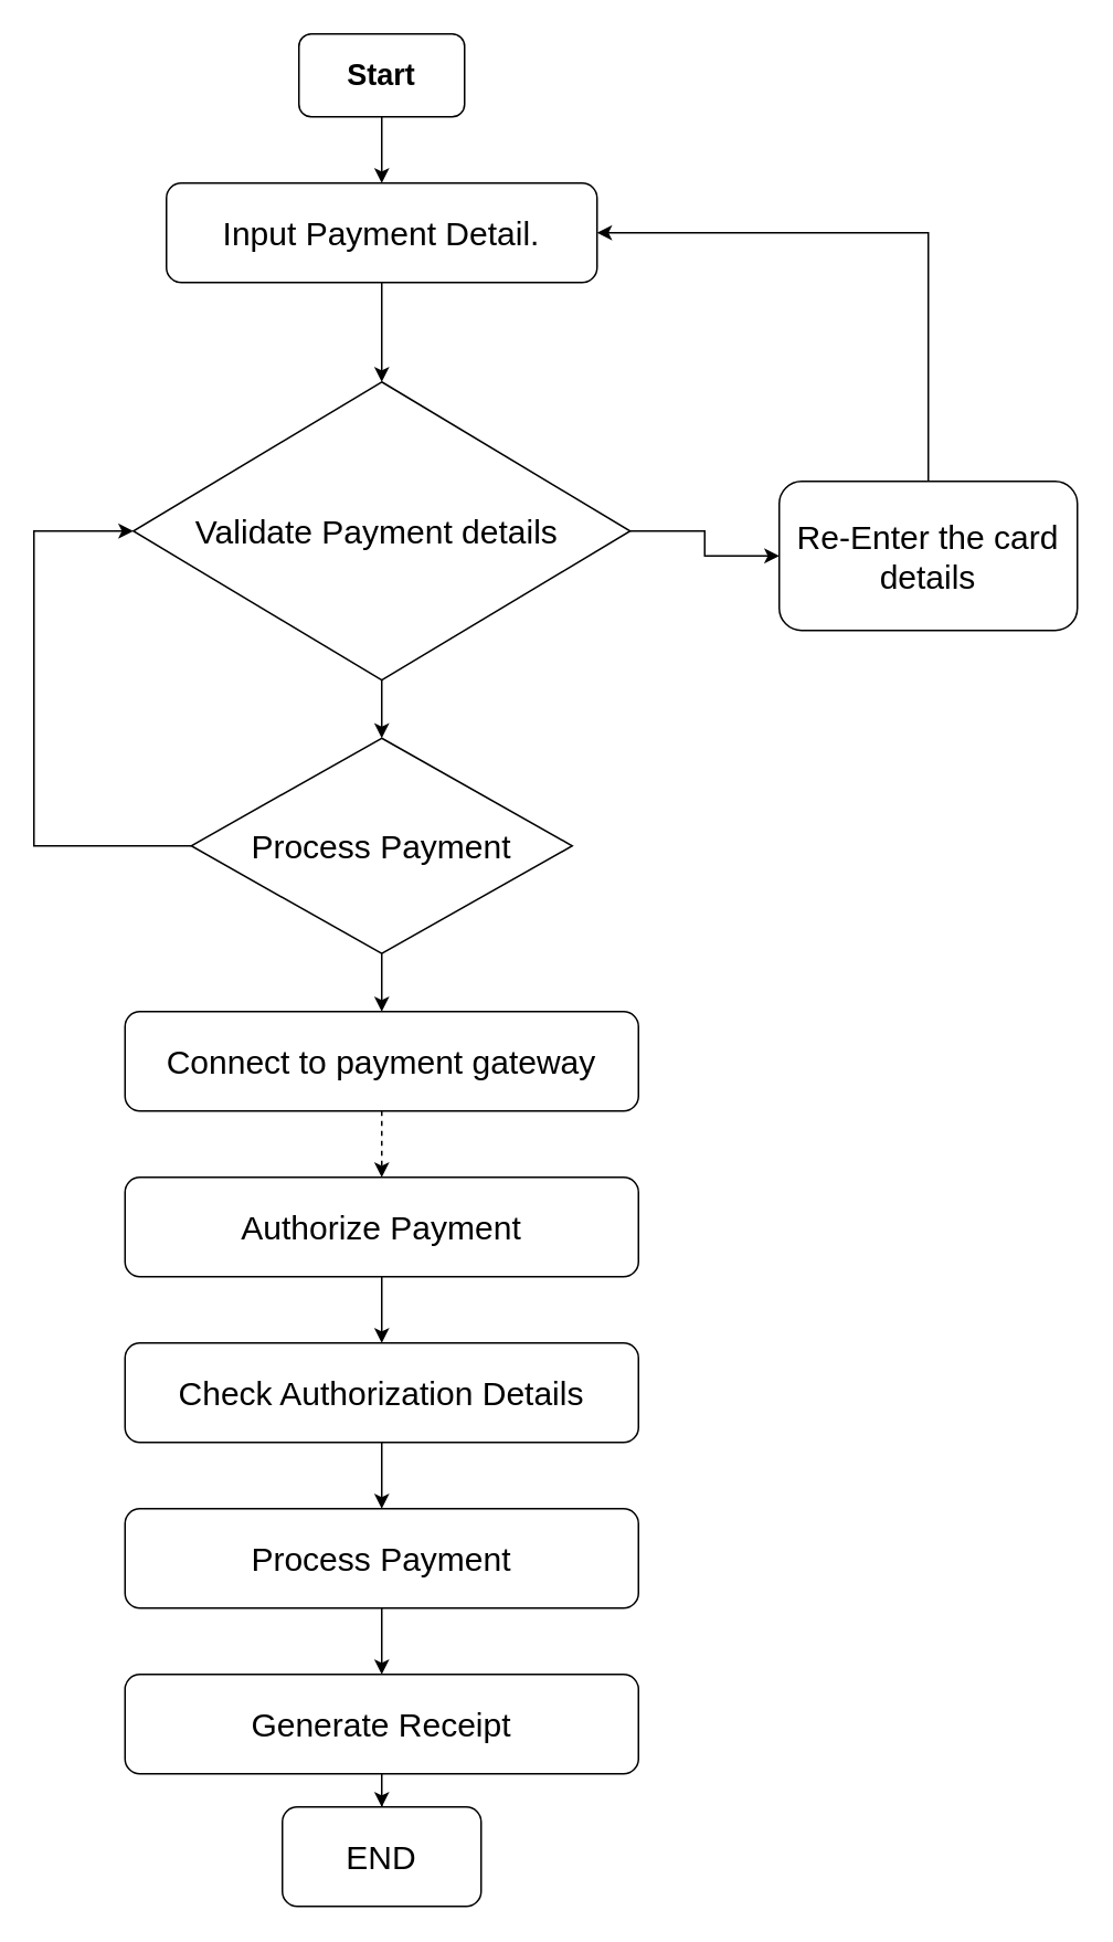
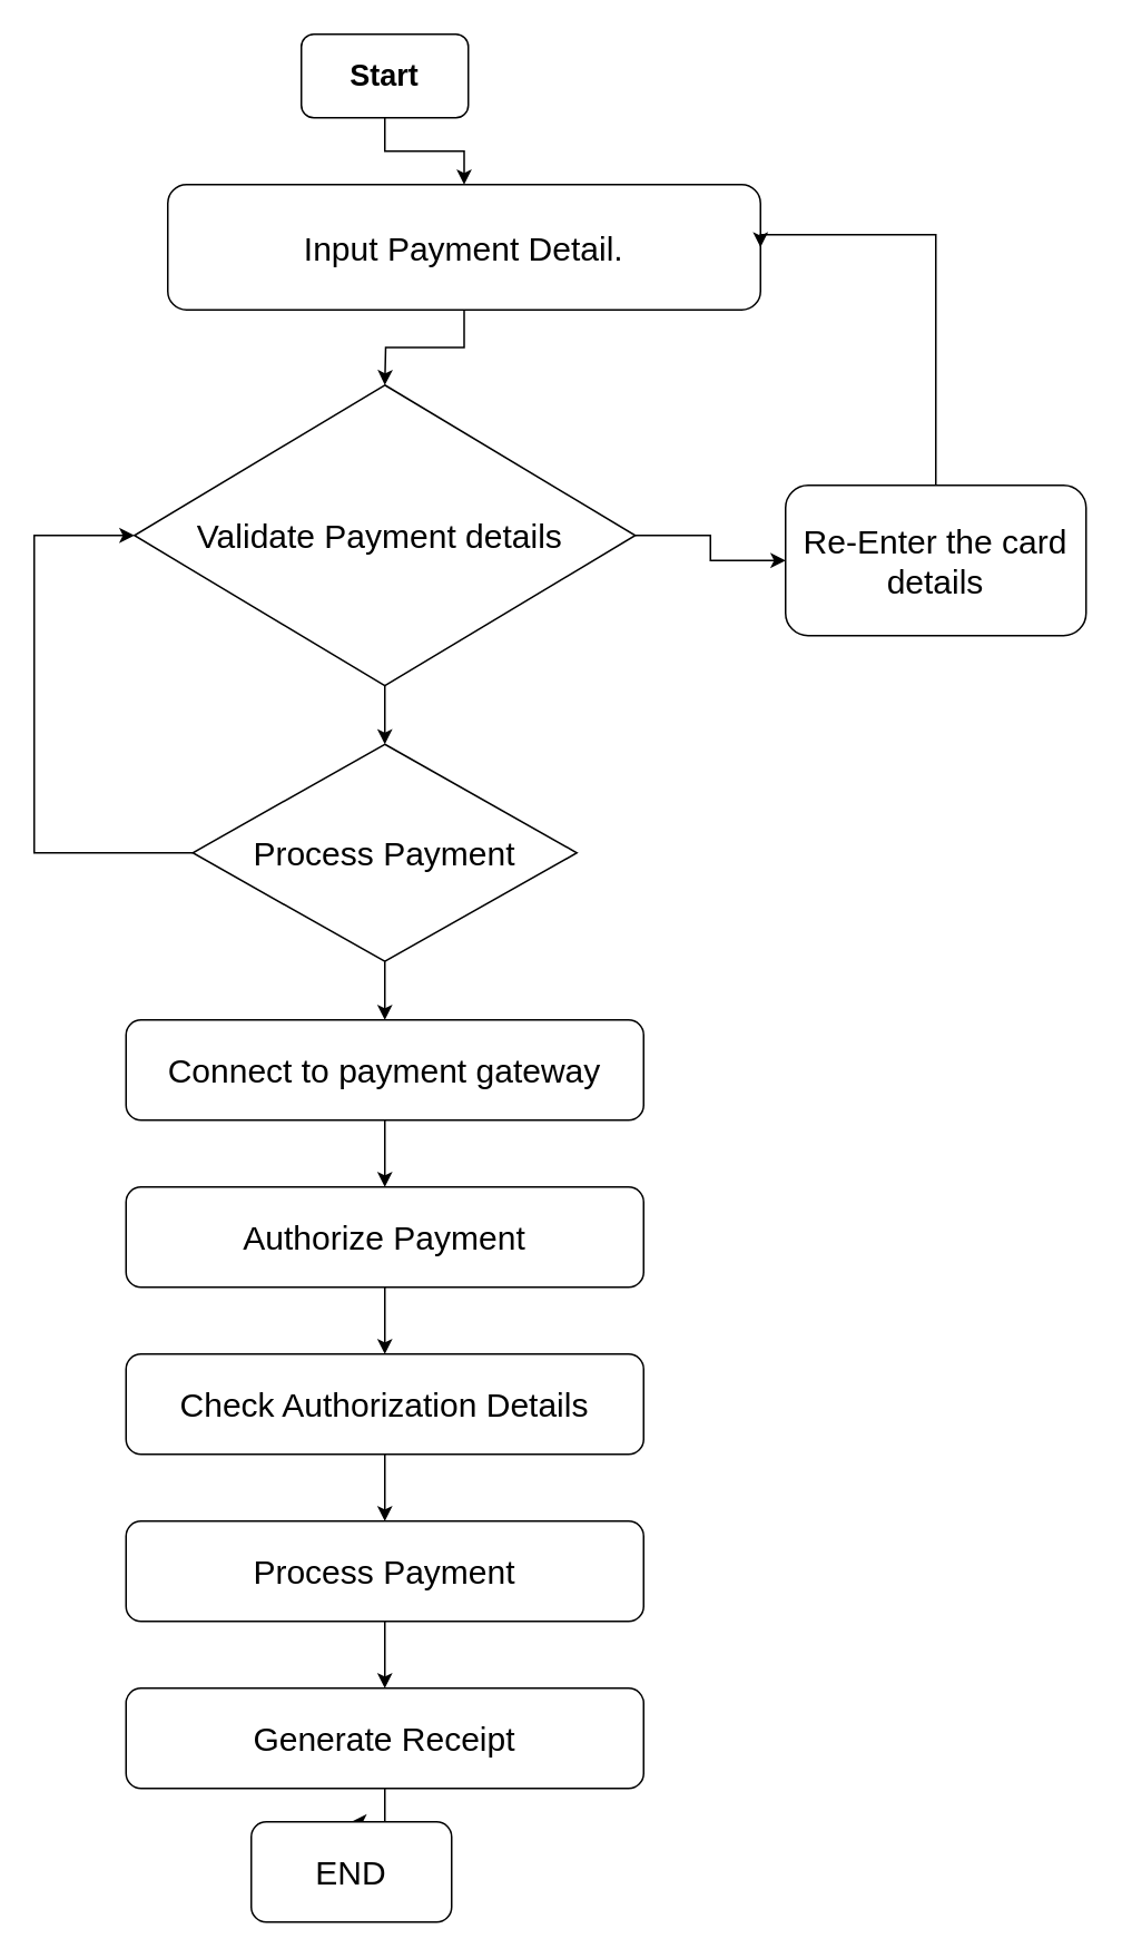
  <mxCell id="0" />
  <mxCell id="1" parent="0" />
  <mxCell id="2" value="" style="edgeStyle=orthogonalEdgeStyle;rounded=0;orthogonalLoop=1;jettySize=auto;html=1;" edge="1" parent="1" source="3" target="5"><mxGeometry relative="1" as="geometry" /></mxCell>
  <mxCell id="3" value="&lt;h2 style=&quot;font-size: 18px;&quot;&gt;Start&lt;/h2&gt;" style="rounded=1;whiteSpace=wrap;html=1;align=center;" vertex="1" parent="1"><mxGeometry x="180" y="20" width="100" height="50" as="geometry" /></mxCell>
  <mxCell id="4" value="" style="edgeStyle=orthogonalEdgeStyle;rounded=0;orthogonalLoop=1;jettySize=auto;html=1;" edge="1" parent="1" source="5"><mxGeometry relative="1" as="geometry"><mxPoint x="230" y="230" as="targetPoint" /></mxGeometry></mxCell>
- <mxCell id="5" value="&lt;font style=&quot;font-size: 20px;&quot;&gt;Input Payment Detail.&lt;/font&gt;" style="rounded=1;whiteSpace=wrap;html=1;" vertex="1" parent="1"><mxGeometry x="100" y="110" width="260" height="60" as="geometry" /></mxCell>
+ <mxCell id="5" value="&lt;font style=&quot;font-size: 20px;&quot;&gt;Input Payment Detail.&lt;/font&gt;" style="rounded=1;whiteSpace=wrap;html=1;" vertex="1" parent="1"><mxGeometry x="100" y="110" width="355" height="75" as="geometry" /></mxCell>
  <mxCell id="6" value="" style="edgeStyle=orthogonalEdgeStyle;rounded=0;orthogonalLoop=1;jettySize=auto;html=1;" edge="1" parent="1" source="8" target="10"><mxGeometry relative="1" as="geometry" /></mxCell>
  <mxCell id="7" value="" style="edgeStyle=orthogonalEdgeStyle;rounded=0;orthogonalLoop=1;jettySize=auto;html=1;" edge="1" parent="1" source="8" target="13"><mxGeometry relative="1" as="geometry" /></mxCell>
  <mxCell id="8" value="&lt;font style=&quot;font-size: 20px;&quot;&gt;Validate Payment details&amp;nbsp;&lt;/font&gt;" style="rhombus;whiteSpace=wrap;html=1;" vertex="1" parent="1"><mxGeometry x="80" y="230" width="300" height="180" as="geometry" /></mxCell>
  <mxCell id="9" style="edgeStyle=orthogonalEdgeStyle;rounded=0;orthogonalLoop=1;jettySize=auto;html=1;entryX=1;entryY=0.5;entryDx=0;entryDy=0;" edge="1" parent="1" source="10" target="5"><mxGeometry relative="1" as="geometry"><Array as="points"><mxPoint x="560" y="140" /></Array></mxGeometry></mxCell>
  <mxCell id="10" value="&lt;font style=&quot;font-size: 20px;&quot;&gt;Re-Enter the card details&lt;/font&gt;" style="rounded=1;whiteSpace=wrap;html=1;" vertex="1" parent="1"><mxGeometry x="470" y="290" width="180" height="90" as="geometry" /></mxCell>
  <mxCell id="11" style="edgeStyle=orthogonalEdgeStyle;rounded=0;orthogonalLoop=1;jettySize=auto;html=1;entryX=0;entryY=0.5;entryDx=0;entryDy=0;" edge="1" parent="1" source="13" target="8"><mxGeometry relative="1" as="geometry"><Array as="points"><mxPoint x="20" y="510" /><mxPoint x="20" y="320" /></Array></mxGeometry></mxCell>
  <mxCell id="12" value="" style="edgeStyle=orthogonalEdgeStyle;rounded=0;orthogonalLoop=1;jettySize=auto;html=1;" edge="1" parent="1" source="13" target="15"><mxGeometry relative="1" as="geometry" /></mxCell>
  <mxCell id="13" value="&lt;font style=&quot;font-size: 20px;&quot;&gt;Process Payment&lt;/font&gt;" style="rhombus;whiteSpace=wrap;html=1;" vertex="1" parent="1"><mxGeometry x="115" y="445" width="230" height="130" as="geometry" /></mxCell>
- <mxCell id="14" value="" style="edgeStyle=orthogonalEdgeStyle;rounded=0;orthogonalLoop=1;jettySize=auto;html=1;dashed=1;" edge="1" parent="1" source="15" target="17"><mxGeometry relative="1" as="geometry" /></mxCell>
+ <mxCell id="14" value="" style="edgeStyle=orthogonalEdgeStyle;rounded=0;orthogonalLoop=1;jettySize=auto;html=1;" edge="1" parent="1" source="15" target="17"><mxGeometry relative="1" as="geometry" /></mxCell>
  <mxCell id="15" value="&lt;font style=&quot;font-size: 20px;&quot;&gt;Connect to payment gateway&lt;/font&gt;" style="rounded=1;whiteSpace=wrap;html=1;" vertex="1" parent="1"><mxGeometry x="75" y="610" width="310" height="60" as="geometry" /></mxCell>
  <mxCell id="16" value="" style="edgeStyle=orthogonalEdgeStyle;rounded=0;orthogonalLoop=1;jettySize=auto;html=1;" edge="1" parent="1" source="17" target="19"><mxGeometry relative="1" as="geometry" /></mxCell>
  <mxCell id="17" value="&lt;font style=&quot;font-size: 20px;&quot;&gt;Authorize Payment&lt;/font&gt;" style="rounded=1;whiteSpace=wrap;html=1;" vertex="1" parent="1"><mxGeometry x="75" y="710" width="310" height="60" as="geometry" /></mxCell>
  <mxCell id="18" value="" style="edgeStyle=orthogonalEdgeStyle;rounded=0;orthogonalLoop=1;jettySize=auto;html=1;" edge="1" parent="1" source="19" target="21"><mxGeometry relative="1" as="geometry" /></mxCell>
  <mxCell id="19" value="&lt;font style=&quot;font-size: 20px;&quot;&gt;Check Authorization Details&lt;/font&gt;" style="rounded=1;whiteSpace=wrap;html=1;" vertex="1" parent="1"><mxGeometry x="75" y="810" width="310" height="60" as="geometry" /></mxCell>
  <mxCell id="20" value="" style="edgeStyle=orthogonalEdgeStyle;rounded=0;orthogonalLoop=1;jettySize=auto;html=1;" edge="1" parent="1" source="21" target="23"><mxGeometry relative="1" as="geometry" /></mxCell>
  <mxCell id="21" value="&lt;font style=&quot;font-size: 20px;&quot;&gt;Process Payment&lt;/font&gt;" style="rounded=1;whiteSpace=wrap;html=1;" vertex="1" parent="1"><mxGeometry x="75" y="910" width="310" height="60" as="geometry" /></mxCell>
  <mxCell id="22" value="" style="edgeStyle=orthogonalEdgeStyle;rounded=0;orthogonalLoop=1;jettySize=auto;html=1;" edge="1" parent="1" source="23" target="24"><mxGeometry relative="1" as="geometry" /></mxCell>
  <mxCell id="23" value="&lt;font style=&quot;font-size: 20px;&quot;&gt;Generate Receipt&lt;/font&gt;" style="rounded=1;whiteSpace=wrap;html=1;" vertex="1" parent="1"><mxGeometry x="75" y="1010" width="310" height="60" as="geometry" /></mxCell>
- <mxCell id="24" value="&lt;font style=&quot;font-size: 20px;&quot;&gt;END&lt;/font&gt;" style="rounded=1;whiteSpace=wrap;html=1;" vertex="1" parent="1"><mxGeometry x="170" y="1090" width="120" height="60" as="geometry" /></mxCell>
+ <mxCell id="24" value="&lt;font style=&quot;font-size: 20px;&quot;&gt;END&lt;/font&gt;" style="rounded=1;whiteSpace=wrap;html=1;" vertex="1" parent="1"><mxGeometry x="150" y="1090" width="120" height="60" as="geometry" /></mxCell>
